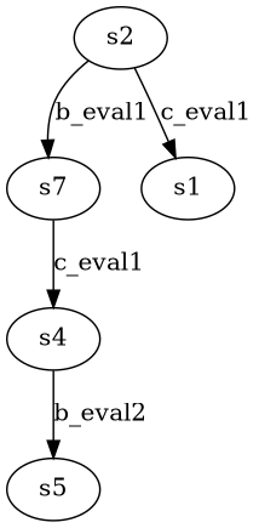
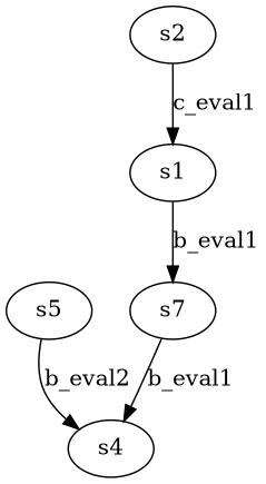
  strict digraph {
    n1 [label=s7]
    s4
    s5
    s1
    s2
-   n1 -> s4 [label=c_eval1]
-   s4 -> s5 [label=b_eval2]
-   s2 -> n1 [label=b_eval1]
+   n1 -> s4 [label=b_eval1]
+   s5 -> s4 [label=b_eval2]
+   s1 -> n1 [label=b_eval1]
    s2 -> s1 [label=c_eval1]
  }
